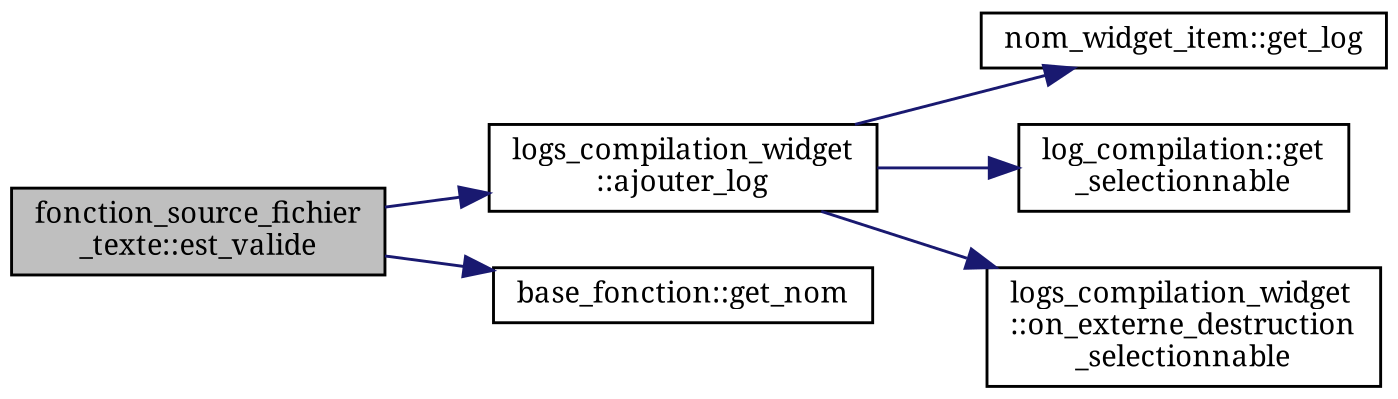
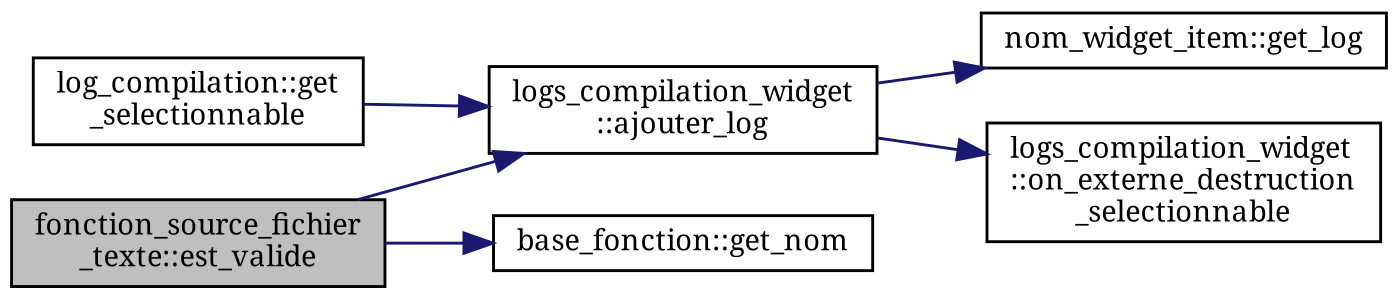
  digraph {
    fontname="Noto Serif"
    rankdir=LR
    node [color=black fillcolor=white fontname="Noto Serif" fontsize=10 shape=record style=filled]
    edge [color=midnightblue fontname="Noto Serif" fontsize=10 labelfontname=Helvetica labelfontsize=10 style=solid]
    n1 [fillcolor=grey75 fontcolor=black height=0.2 label="fonction_source_fichier\l_texte::est_valide" width=0.4]
    n2 [height=0.2 label="logs_compilation_widget\l::ajouter_log" width=0.4]
    n3 [height=0.2 label="base_fonction::get_nom" width=0.4]
    n4 [height=0.2 label="nom_widget_item::get_log" width=0.4]
    n5 [height=0.2 label="log_compilation::get\l_selectionnable" width=0.4]
    n6 [height=0.2 label="logs_compilation_widget\l::on_externe_destruction\l_selectionnable" width=0.4]
    n1 -> n2
    n1 -> n3
    n2 -> n4
-   n2 -> n5
+   n5 -> n2
    n2 -> n6
  }
